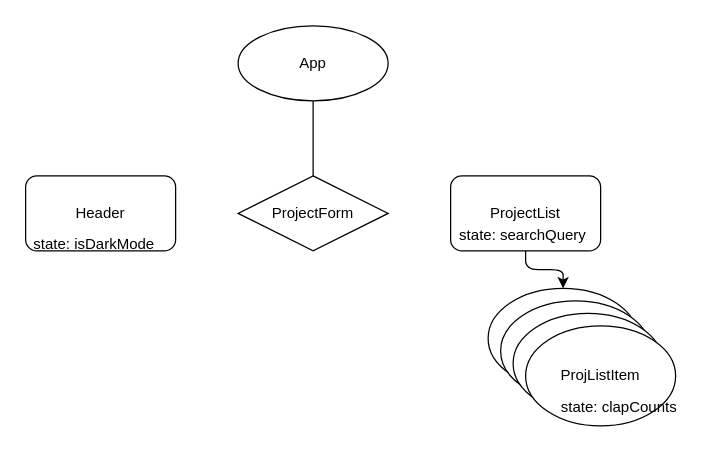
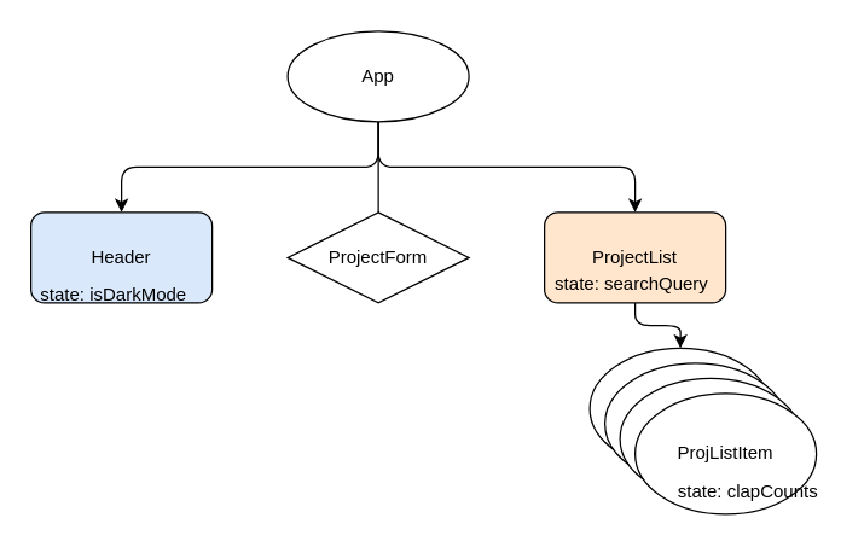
  <mxCell id="0" />
  <mxCell id="1" parent="0" />
+ <mxCell id="2" style="edgeStyle=orthogonalEdgeStyle;html=1;exitX=0.5;exitY=1;exitDx=0;exitDy=0;entryX=0.5;entryY=0;entryDx=0;entryDy=0;" edge="1" parent="1" source="5" target="6"><mxGeometry relative="1" as="geometry" /></mxCell>
  <mxCell id="3" style="edgeStyle=orthogonalEdgeStyle;html=1;exitX=0.5;exitY=1;exitDx=0;exitDy=0;entryX=0.5;entryY=0;entryDx=0;entryDy=0;endArrow=none;" edge="1" parent="1" source="5" target="7"><mxGeometry relative="1" as="geometry" /></mxCell>
+ <mxCell id="4" style="edgeStyle=orthogonalEdgeStyle;html=1;exitX=0.5;exitY=1;exitDx=0;exitDy=0;" edge="1" parent="1" source="5" target="9"><mxGeometry relative="1" as="geometry" /></mxCell>
  <mxCell id="5" value="App" style="ellipse;whiteSpace=wrap;html=1;" vertex="1" parent="1"><mxGeometry x="190" y="20" width="120" height="60" as="geometry" /></mxCell>
- <mxCell id="6" value="Header" style="rounded=1;whiteSpace=wrap;html=1;" vertex="1" parent="1"><mxGeometry x="20" y="140" width="120" height="60" as="geometry" /></mxCell>
+ <mxCell id="6" value="Header" style="rounded=1;whiteSpace=wrap;html=1;fillColor=#dae8fc;" vertex="1" parent="1"><mxGeometry x="20" y="140" width="120" height="60" as="geometry" /></mxCell>
  <mxCell id="7" value="ProjectForm" style="rhombus;whiteSpace=wrap;html=1;" vertex="1" parent="1"><mxGeometry x="190" y="140" width="120" height="60" as="geometry" /></mxCell>
  <mxCell id="8" style="edgeStyle=orthogonalEdgeStyle;html=1;exitX=0.5;exitY=1;exitDx=0;exitDy=0;entryX=0.5;entryY=0;entryDx=0;entryDy=0;" edge="1" parent="1" source="9" target="10"><mxGeometry relative="1" as="geometry" /></mxCell>
- <mxCell id="9" value="ProjectList" style="rounded=1;whiteSpace=wrap;html=1;" vertex="1" parent="1"><mxGeometry x="360" y="140" width="120" height="60" as="geometry" /></mxCell>
+ <mxCell id="9" value="ProjectList" style="rounded=1;whiteSpace=wrap;html=1;fillColor=#ffe6cc;" vertex="1" parent="1"><mxGeometry x="360" y="140" width="120" height="60" as="geometry" /></mxCell>
  <mxCell id="10" value="ProjListItem" style="ellipse;whiteSpace=wrap;html=1;" vertex="1" parent="1"><mxGeometry x="390" y="230" width="120" height="80" as="geometry" /></mxCell>
  <mxCell id="11" value="ProjListItem" style="ellipse;whiteSpace=wrap;html=1;" vertex="1" parent="1"><mxGeometry x="400" y="240" width="120" height="80" as="geometry" /></mxCell>
  <mxCell id="12" value="ProjListItem" style="ellipse;whiteSpace=wrap;html=1;" vertex="1" parent="1"><mxGeometry x="410" y="250" width="120" height="80" as="geometry" /></mxCell>
  <mxCell id="13" value="ProjListItem" style="ellipse;whiteSpace=wrap;html=1;" vertex="1" parent="1"><mxGeometry x="420" y="260" width="120" height="80" as="geometry" /></mxCell>
  <mxCell id="14" value="state: isDarkMode" style="text;html=1;strokeColor=none;fillColor=none;align=center;verticalAlign=middle;whiteSpace=wrap;rounded=0;" vertex="1" parent="1"><mxGeometry x="20" y="180" width="110" height="30" as="geometry" /></mxCell>
  <mxCell id="15" value="state: clapCounts" style="text;html=1;strokeColor=none;fillColor=none;align=center;verticalAlign=middle;whiteSpace=wrap;rounded=0;" vertex="1" parent="1"><mxGeometry x="440" y="310" width="110" height="30" as="geometry" /></mxCell>
  <mxCell id="16" value="state: searchQuery" style="text;html=1;strokeColor=none;fillColor=none;align=center;verticalAlign=middle;whiteSpace=wrap;rounded=0;" vertex="1" parent="1"><mxGeometry x="363" y="173" width="110" height="30" as="geometry" /></mxCell>
